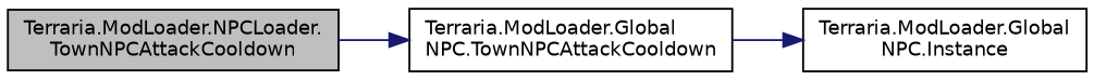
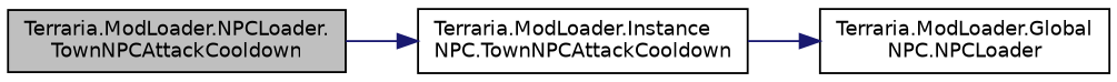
  digraph {
    rankdir=LR
    node [color=black fillcolor=white fontname=Helvetica fontsize=10 shape=record style=filled]
    edge [color=midnightblue fontname=Helvetica fontsize=10 labelfontname=Helvetica labelfontsize=10 style=solid]
    n1 [fillcolor=grey75 fontcolor=black height=0.2 label="Terraria.ModLoader.NPCLoader.\lTownNPCAttackCooldown" width=0.4]
-   n2 [height=0.2 label="Terraria.ModLoader.Global\lNPC.TownNPCAttackCooldown" width=0.4]
-   n3 [height=0.2 label="Terraria.ModLoader.Global\lNPC.Instance" width=0.4]
+   n2 [height=0.2 label="Terraria.ModLoader.Instance\lNPC.TownNPCAttackCooldown" width=0.4]
+   n3 [height=0.2 label="Terraria.ModLoader.Global\lNPC.NPCLoader" width=0.4]
    n1 -> n2
    n2 -> n3
  }
